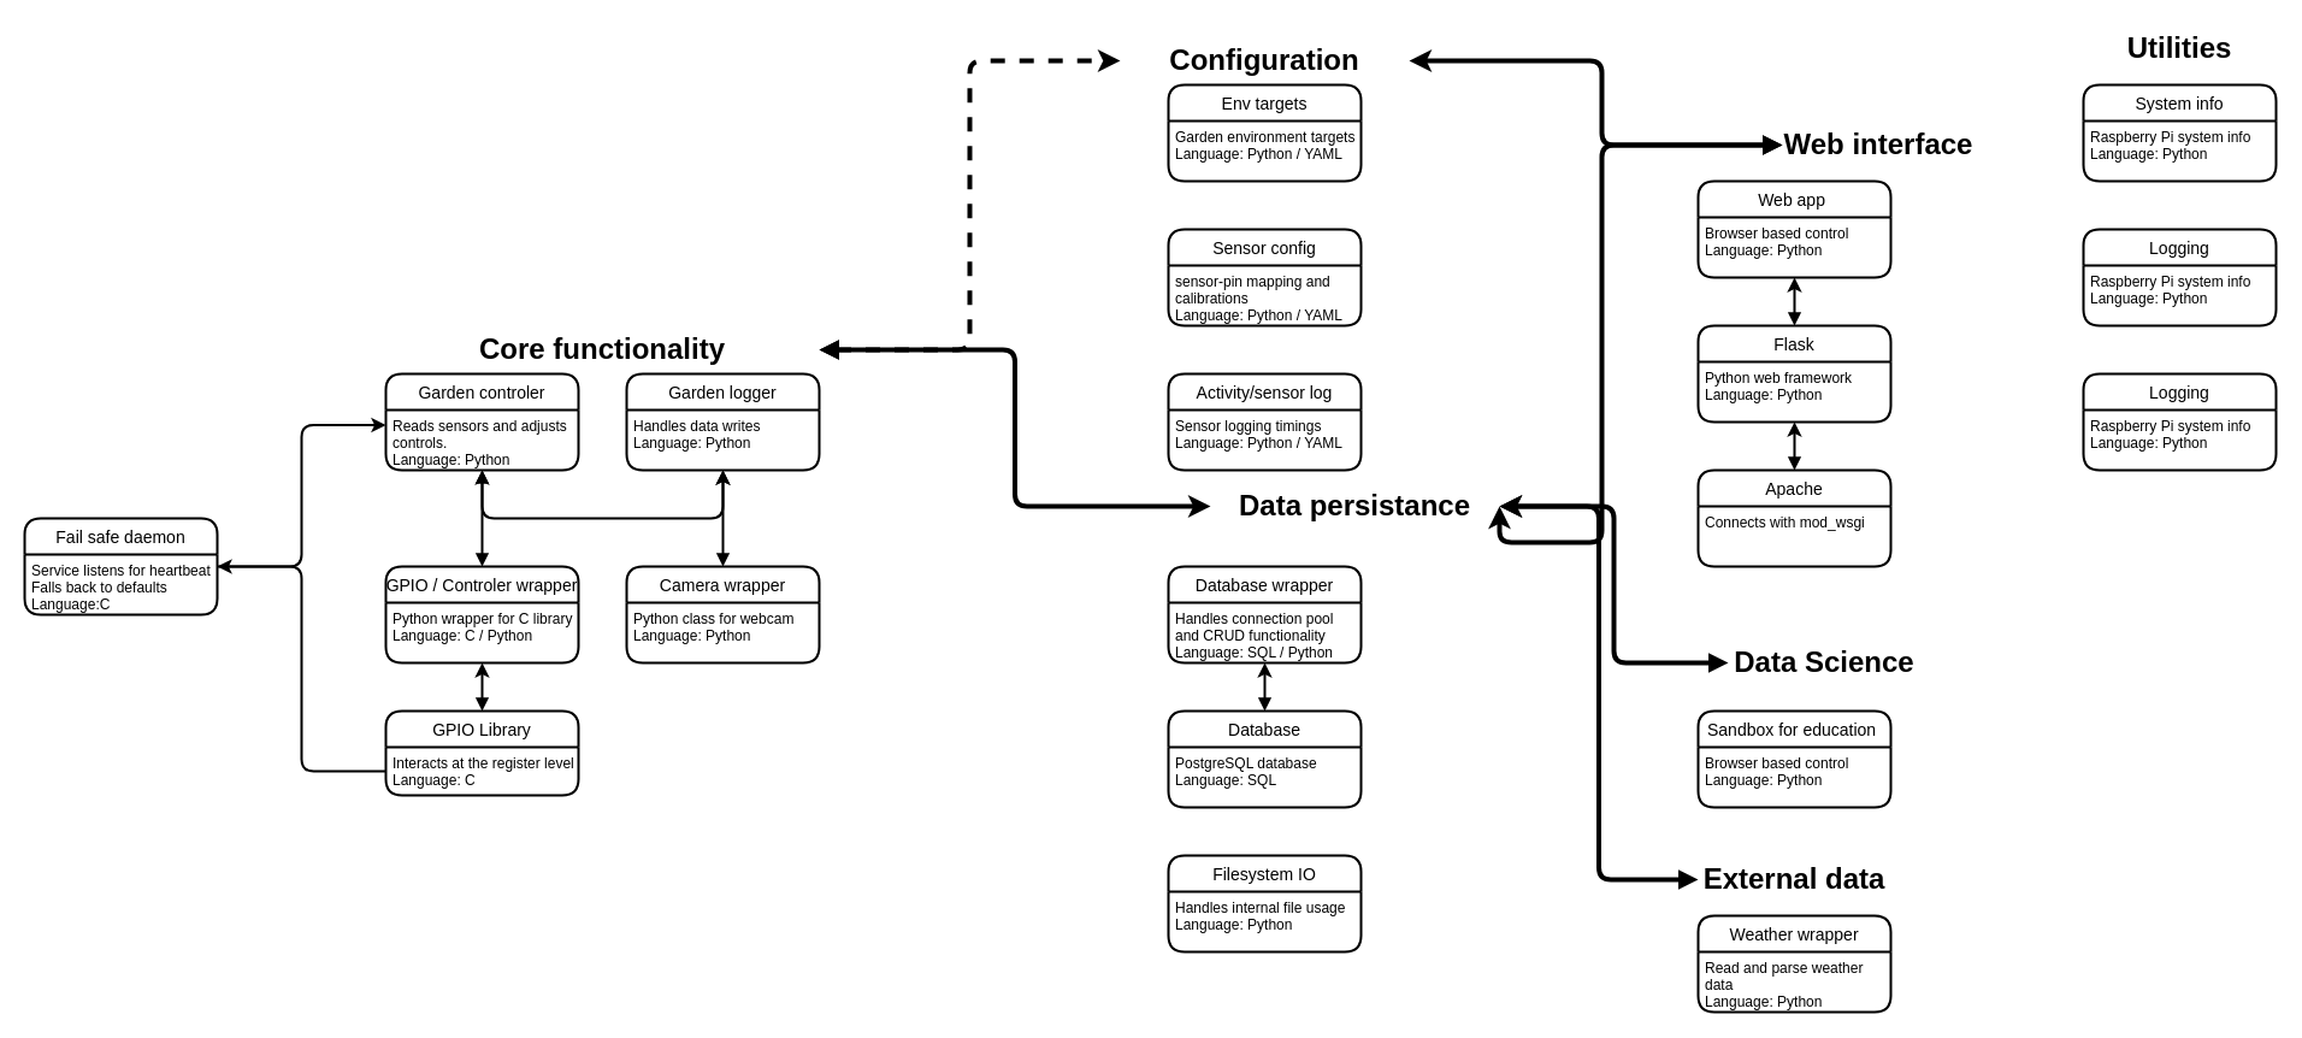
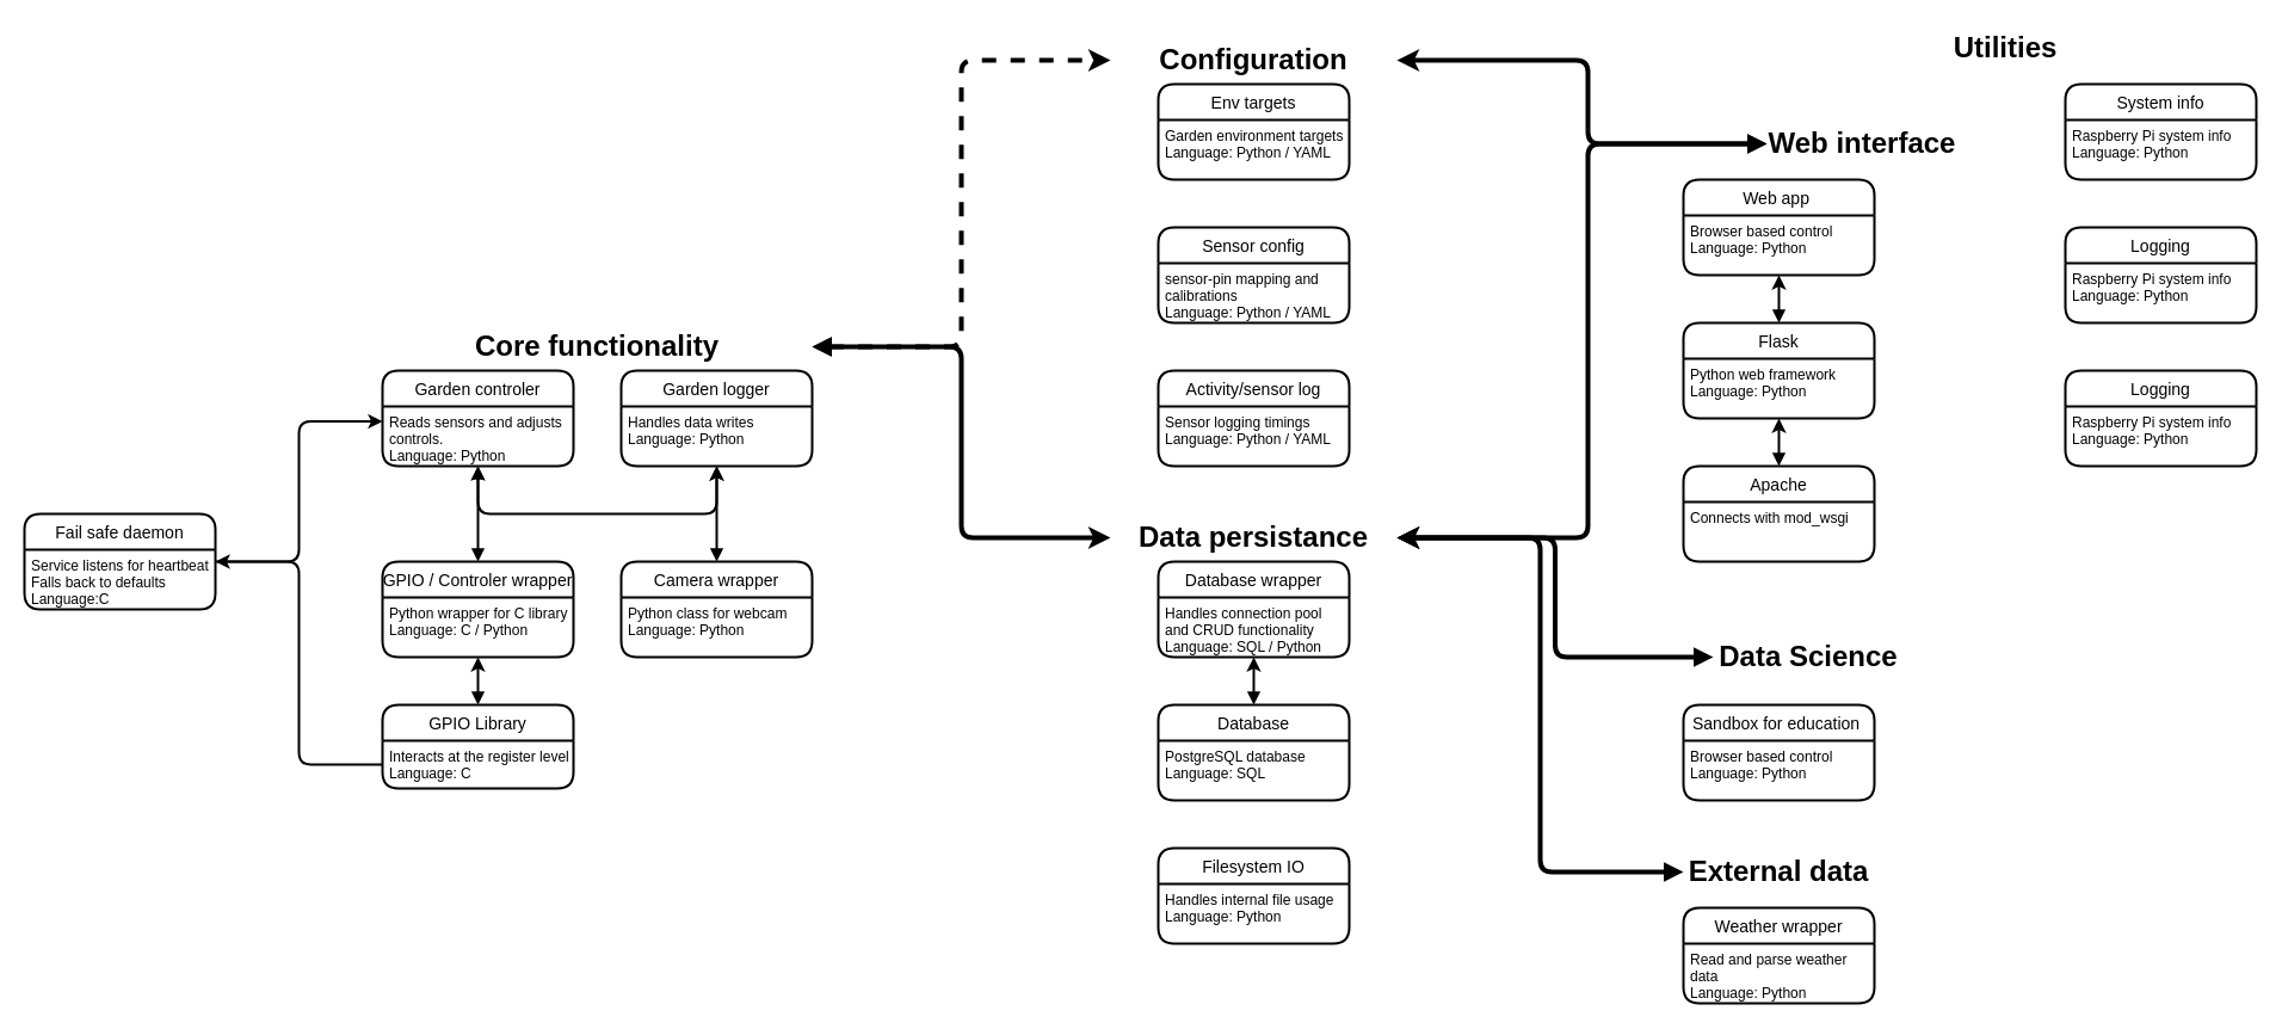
  <mxCell id="0" />
  <mxCell id="1" parent="0" />
  <mxCell id="2" style="edgeStyle=orthogonalEdgeStyle;html=1;entryX=0.5;entryY=1;entryDx=0;entryDy=0;startArrow=block;startFill=1;strokeWidth=2;" parent="1" source="3" target="8" edge="1"><mxGeometry relative="1" as="geometry" /></mxCell>
  <mxCell id="3" value="GPIO Library" style="swimlane;childLayout=stackLayout;horizontal=1;startSize=30;horizontalStack=0;rounded=1;fontSize=14;fontStyle=0;strokeWidth=2;resizeParent=0;resizeLast=1;shadow=0;dashed=0;align=center;" parent="1" vertex="1"><mxGeometry x="320" y="590" width="160" height="70" as="geometry" /></mxCell>
  <mxCell id="4" value="Interacts at the register level&#10;Language: C" style="align=left;strokeColor=none;fillColor=none;spacingLeft=4;fontSize=12;verticalAlign=top;resizable=0;rotatable=0;part=1;" parent="3" vertex="1"><mxGeometry y="30" width="160" height="40" as="geometry" /></mxCell>
  <mxCell id="5" style="edgeStyle=orthogonalEdgeStyle;html=1;entryX=0.5;entryY=1;entryDx=0;entryDy=0;startArrow=block;startFill=1;strokeWidth=2;" parent="1" source="7" target="23" edge="1"><mxGeometry relative="1" as="geometry" /></mxCell>
  <mxCell id="6" style="edgeStyle=orthogonalEdgeStyle;html=1;entryX=0.5;entryY=1;entryDx=0;entryDy=0;startArrow=block;startFill=1;strokeWidth=2;exitX=0.5;exitY=1;exitDx=0;exitDy=0;" parent="1" source="22" target="25" edge="1"><mxGeometry relative="1" as="geometry"><mxPoint x="490" y="450" as="sourcePoint" /><Array as="points"><mxPoint x="400" y="430" /><mxPoint x="600" y="430" /></Array></mxGeometry></mxCell>
  <mxCell id="7" value="GPIO / Controler wrapper" style="swimlane;childLayout=stackLayout;horizontal=1;startSize=30;horizontalStack=0;rounded=1;fontSize=14;fontStyle=0;strokeWidth=2;resizeParent=0;resizeLast=1;shadow=0;dashed=0;align=center;" parent="1" vertex="1"><mxGeometry x="320" y="470" width="160" height="80" as="geometry" /></mxCell>
  <mxCell id="8" value="Python wrapper for C library &#10;Language: C / Python" style="align=left;strokeColor=none;fillColor=none;spacingLeft=4;fontSize=12;verticalAlign=top;resizable=0;rotatable=0;part=1;" parent="7" vertex="1"><mxGeometry y="30" width="160" height="50" as="geometry" /></mxCell>
  <mxCell id="9" style="edgeStyle=none;html=1;startArrow=block;startFill=1;strokeWidth=2;" parent="1" source="10" target="13" edge="1"><mxGeometry relative="1" as="geometry" /></mxCell>
  <mxCell id="10" value="Database" style="swimlane;childLayout=stackLayout;horizontal=1;startSize=30;horizontalStack=0;rounded=1;fontSize=14;fontStyle=0;strokeWidth=2;resizeParent=0;resizeLast=1;shadow=0;dashed=0;align=center;" parent="1" vertex="1"><mxGeometry x="970" y="590" width="160" height="80" as="geometry" /></mxCell>
  <mxCell id="11" value="PostgreSQL database&#10;Language: SQL" style="align=left;strokeColor=none;fillColor=none;spacingLeft=4;fontSize=12;verticalAlign=top;resizable=0;rotatable=0;part=1;" parent="10" vertex="1"><mxGeometry y="30" width="160" height="50" as="geometry" /></mxCell>
  <mxCell id="12" value="Database wrapper" style="swimlane;childLayout=stackLayout;horizontal=1;startSize=30;horizontalStack=0;rounded=1;fontSize=14;fontStyle=0;strokeWidth=2;resizeParent=0;resizeLast=1;shadow=0;dashed=0;align=center;" parent="1" vertex="1"><mxGeometry x="970" y="470" width="160" height="80" as="geometry" /></mxCell>
  <mxCell id="13" value="Handles connection pool &#10;and CRUD functionality&#10;Language: SQL / Python" style="align=left;strokeColor=none;fillColor=none;spacingLeft=4;fontSize=12;verticalAlign=top;resizable=0;rotatable=0;part=1;" parent="12" vertex="1"><mxGeometry y="30" width="160" height="50" as="geometry" /></mxCell>
  <mxCell id="14" style="edgeStyle=none;html=1;entryX=0.5;entryY=1;entryDx=0;entryDy=0;startArrow=block;startFill=1;strokeWidth=2;" parent="1" source="15" target="19" edge="1"><mxGeometry relative="1" as="geometry" /></mxCell>
  <mxCell id="15" value="Apache" style="swimlane;childLayout=stackLayout;horizontal=1;startSize=30;horizontalStack=0;rounded=1;fontSize=14;fontStyle=0;strokeWidth=2;resizeParent=0;resizeLast=1;shadow=0;dashed=0;align=center;" parent="1" vertex="1"><mxGeometry x="1410" y="390" width="160" height="80" as="geometry" /></mxCell>
  <mxCell id="16" value="Connects with mod_wsgi" style="align=left;strokeColor=none;fillColor=none;spacingLeft=4;fontSize=12;verticalAlign=top;resizable=0;rotatable=0;part=1;" parent="15" vertex="1"><mxGeometry y="30" width="160" height="50" as="geometry" /></mxCell>
  <mxCell id="17" style="edgeStyle=none;html=1;entryX=0.5;entryY=1;entryDx=0;entryDy=0;startArrow=block;startFill=1;strokeWidth=2;" parent="1" source="18" target="21" edge="1"><mxGeometry relative="1" as="geometry" /></mxCell>
  <mxCell id="18" value="Flask" style="swimlane;childLayout=stackLayout;horizontal=1;startSize=30;horizontalStack=0;rounded=1;fontSize=14;fontStyle=0;strokeWidth=2;resizeParent=0;resizeLast=1;shadow=0;dashed=0;align=center;" parent="1" vertex="1"><mxGeometry x="1410" y="270" width="160" height="80" as="geometry" /></mxCell>
  <mxCell id="19" value="Python web framework&#10;Language: Python" style="align=left;strokeColor=none;fillColor=none;spacingLeft=4;fontSize=12;verticalAlign=top;resizable=0;rotatable=0;part=1;" parent="18" vertex="1"><mxGeometry y="30" width="160" height="50" as="geometry" /></mxCell>
  <mxCell id="20" value="Web app " style="swimlane;childLayout=stackLayout;horizontal=1;startSize=30;horizontalStack=0;rounded=1;fontSize=14;fontStyle=0;strokeWidth=2;resizeParent=0;resizeLast=1;shadow=0;dashed=0;align=center;" parent="1" vertex="1"><mxGeometry x="1410" y="150" width="160" height="80" as="geometry" /></mxCell>
  <mxCell id="21" value="Browser based control&#10;Language: Python" style="align=left;strokeColor=none;fillColor=none;spacingLeft=4;fontSize=12;verticalAlign=top;resizable=0;rotatable=0;part=1;" parent="20" vertex="1"><mxGeometry y="30" width="160" height="50" as="geometry" /></mxCell>
  <mxCell id="22" value="Garden controler" style="swimlane;childLayout=stackLayout;horizontal=1;startSize=30;horizontalStack=0;rounded=1;fontSize=14;fontStyle=0;strokeWidth=2;resizeParent=0;resizeLast=1;shadow=0;dashed=0;align=center;" parent="1" vertex="1"><mxGeometry x="320" y="310" width="160" height="80" as="geometry" /></mxCell>
  <mxCell id="23" value="Reads sensors and adjusts&#10;controls. &#10;Language: Python" style="align=left;strokeColor=none;fillColor=none;spacingLeft=4;fontSize=12;verticalAlign=top;resizable=0;rotatable=0;part=1;" parent="22" vertex="1"><mxGeometry y="30" width="160" height="50" as="geometry" /></mxCell>
  <mxCell id="24" value="Garden logger" style="swimlane;childLayout=stackLayout;horizontal=1;startSize=30;horizontalStack=0;rounded=1;fontSize=14;fontStyle=0;strokeWidth=2;resizeParent=0;resizeLast=1;shadow=0;dashed=0;align=center;" parent="1" vertex="1"><mxGeometry x="520" y="310" width="160" height="80" as="geometry" /></mxCell>
  <mxCell id="25" value="Handles data writes &#10;Language: Python" style="align=left;strokeColor=none;fillColor=none;spacingLeft=4;fontSize=12;verticalAlign=top;resizable=0;rotatable=0;part=1;" parent="24" vertex="1"><mxGeometry y="30" width="160" height="50" as="geometry" /></mxCell>
  <mxCell id="26" style="edgeStyle=orthogonalEdgeStyle;html=1;entryX=0.5;entryY=1;entryDx=0;entryDy=0;startArrow=block;startFill=1;strokeWidth=2;" parent="1" source="27" target="25" edge="1"><mxGeometry relative="1" as="geometry" /></mxCell>
  <mxCell id="27" value="Camera wrapper" style="swimlane;childLayout=stackLayout;horizontal=1;startSize=30;horizontalStack=0;rounded=1;fontSize=14;fontStyle=0;strokeWidth=2;resizeParent=0;resizeLast=1;shadow=0;dashed=0;align=center;" parent="1" vertex="1"><mxGeometry x="520" y="470" width="160" height="80" as="geometry" /></mxCell>
  <mxCell id="28" value="Python class for webcam&#10;Language: Python" style="align=left;strokeColor=none;fillColor=none;spacingLeft=4;fontSize=12;verticalAlign=top;resizable=0;rotatable=0;part=1;" parent="27" vertex="1"><mxGeometry y="30" width="160" height="50" as="geometry" /></mxCell>
  <mxCell id="29" value="Filesystem IO" style="swimlane;childLayout=stackLayout;horizontal=1;startSize=30;horizontalStack=0;rounded=1;fontSize=14;fontStyle=0;strokeWidth=2;resizeParent=0;resizeLast=1;shadow=0;dashed=0;align=center;" parent="1" vertex="1"><mxGeometry x="970" y="710" width="160" height="80" as="geometry" /></mxCell>
  <mxCell id="30" value="Handles internal file usage&#10;Language: Python" style="align=left;strokeColor=none;fillColor=none;spacingLeft=4;fontSize=12;verticalAlign=top;resizable=0;rotatable=0;part=1;" parent="29" vertex="1"><mxGeometry y="30" width="160" height="50" as="geometry" /></mxCell>
- <mxCell id="31" value="&lt;b&gt;&lt;font style=&quot;font-size: 24px&quot;&gt;Data persistance&lt;/font&gt;&lt;/b&gt;" style="text;html=1;strokeColor=none;fillColor=none;align=center;verticalAlign=middle;whiteSpace=wrap;rounded=0;" parent="1" vertex="1"><mxGeometry x="1005" y="400" width="240" height="40" as="geometry" /></mxCell>
+ <mxCell id="31" value="&lt;b&gt;&lt;font style=&quot;font-size: 24px&quot;&gt;Data persistance&lt;/font&gt;&lt;/b&gt;" style="text;html=1;strokeColor=none;fillColor=none;align=center;verticalAlign=middle;whiteSpace=wrap;rounded=0;" parent="1" vertex="1"><mxGeometry x="930" y="430" width="240" height="40" as="geometry" /></mxCell>
  <mxCell id="32" style="edgeStyle=orthogonalEdgeStyle;html=1;fontSize=24;startArrow=block;startFill=1;strokeWidth=4;entryX=0;entryY=0.5;entryDx=0;entryDy=0;dashed=1;" parent="1" source="34" target="38" edge="1"><mxGeometry relative="1" as="geometry"><mxPoint x="710" y="80" as="targetPoint" /></mxGeometry></mxCell>
  <mxCell id="33" style="edgeStyle=orthogonalEdgeStyle;html=1;entryX=0;entryY=0.5;entryDx=0;entryDy=0;fontSize=24;startArrow=block;startFill=1;strokeWidth=4;" parent="1" source="34" target="31" edge="1"><mxGeometry relative="1" as="geometry" /></mxCell>
  <mxCell id="34" value="&lt;b&gt;&lt;font style=&quot;font-size: 24px&quot;&gt;Core functionality&lt;/font&gt;&lt;/b&gt;" style="text;html=1;strokeColor=none;fillColor=none;align=center;verticalAlign=middle;whiteSpace=wrap;rounded=0;" parent="1" vertex="1"><mxGeometry x="320" y="270" width="360" height="40" as="geometry" /></mxCell>
  <mxCell id="35" style="edgeStyle=orthogonalEdgeStyle;html=1;entryX=1;entryY=0.5;entryDx=0;entryDy=0;fontSize=24;startArrow=block;startFill=1;strokeWidth=4;" parent="1" source="37" target="38" edge="1"><mxGeometry relative="1" as="geometry"><Array as="points"><mxPoint x="1330" y="120" /><mxPoint x="1330" y="50" /></Array></mxGeometry></mxCell>
  <mxCell id="36" style="edgeStyle=orthogonalEdgeStyle;html=1;entryX=1;entryY=0.5;entryDx=0;entryDy=0;fontSize=24;startArrow=block;startFill=1;strokeWidth=4;" parent="1" source="37" target="31" edge="1"><mxGeometry relative="1" as="geometry"><Array as="points"><mxPoint x="1330" y="120" /><mxPoint x="1330" y="450" /></Array></mxGeometry></mxCell>
  <mxCell id="37" value="&lt;b&gt;&lt;font style=&quot;font-size: 24px&quot;&gt;Web interface&lt;/font&gt;&lt;/b&gt;" style="text;html=1;strokeColor=none;fillColor=none;align=center;verticalAlign=middle;whiteSpace=wrap;rounded=0;" parent="1" vertex="1"><mxGeometry x="1480" y="100" width="160" height="40" as="geometry" /></mxCell>
  <mxCell id="38" value="&lt;b&gt;&lt;font style=&quot;font-size: 24px&quot;&gt;Configuration&lt;/font&gt;&lt;/b&gt;" style="text;html=1;strokeColor=none;fillColor=none;align=center;verticalAlign=middle;whiteSpace=wrap;rounded=0;" parent="1" vertex="1"><mxGeometry x="930" y="30" width="240" height="40" as="geometry" /></mxCell>
  <mxCell id="39" value="Sensor config" style="swimlane;childLayout=stackLayout;horizontal=1;startSize=30;horizontalStack=0;rounded=1;fontSize=14;fontStyle=0;strokeWidth=2;resizeParent=0;resizeLast=1;shadow=0;dashed=0;align=center;" parent="1" vertex="1"><mxGeometry x="970" y="190" width="160" height="80" as="geometry" /></mxCell>
  <mxCell id="40" value="sensor-pin mapping and &#10;calibrations&#10;Language: Python / YAML" style="align=left;strokeColor=none;fillColor=none;spacingLeft=4;fontSize=12;verticalAlign=top;resizable=0;rotatable=0;part=1;" parent="39" vertex="1"><mxGeometry y="30" width="160" height="50" as="geometry" /></mxCell>
  <mxCell id="41" value="Env targets" style="swimlane;childLayout=stackLayout;horizontal=1;startSize=30;horizontalStack=0;rounded=1;fontSize=14;fontStyle=0;strokeWidth=2;resizeParent=0;resizeLast=1;shadow=0;dashed=0;align=center;" parent="1" vertex="1"><mxGeometry x="970" y="70" width="160" height="80" as="geometry" /></mxCell>
  <mxCell id="42" value="Garden environment targets&#10;Language: Python / YAML" style="align=left;strokeColor=none;fillColor=none;spacingLeft=4;fontSize=12;verticalAlign=top;resizable=0;rotatable=0;part=1;" parent="41" vertex="1"><mxGeometry y="30" width="160" height="50" as="geometry" /></mxCell>
  <mxCell id="43" value="Activity/sensor log" style="swimlane;childLayout=stackLayout;horizontal=1;startSize=30;horizontalStack=0;rounded=1;fontSize=14;fontStyle=0;strokeWidth=2;resizeParent=0;resizeLast=1;shadow=0;dashed=0;align=center;" parent="1" vertex="1"><mxGeometry x="970" y="310" width="160" height="80" as="geometry" /></mxCell>
  <mxCell id="44" value="Sensor logging timings&#10;Language: Python / YAML" style="align=left;strokeColor=none;fillColor=none;spacingLeft=4;fontSize=12;verticalAlign=top;resizable=0;rotatable=0;part=1;" parent="43" vertex="1"><mxGeometry y="30" width="160" height="50" as="geometry" /></mxCell>
  <mxCell id="45" value="Sandbox for education " style="swimlane;childLayout=stackLayout;horizontal=1;startSize=30;horizontalStack=0;rounded=1;fontSize=14;fontStyle=0;strokeWidth=2;resizeParent=0;resizeLast=1;shadow=0;dashed=0;align=center;" parent="1" vertex="1"><mxGeometry x="1410" y="590" width="160" height="80" as="geometry" /></mxCell>
  <mxCell id="46" value="Browser based control&#10;Language: Python" style="align=left;strokeColor=none;fillColor=none;spacingLeft=4;fontSize=12;verticalAlign=top;resizable=0;rotatable=0;part=1;" parent="45" vertex="1"><mxGeometry y="30" width="160" height="50" as="geometry" /></mxCell>
  <mxCell id="47" style="edgeStyle=orthogonalEdgeStyle;html=1;entryX=1;entryY=0.5;entryDx=0;entryDy=0;fontSize=24;startArrow=block;startFill=1;strokeWidth=4;" parent="1" source="48" target="31" edge="1"><mxGeometry relative="1" as="geometry" /></mxCell>
  <mxCell id="48" value="&lt;b&gt;&lt;font style=&quot;font-size: 24px&quot;&gt;Data Science&lt;/font&gt;&lt;/b&gt;" style="text;html=1;strokeColor=none;fillColor=none;align=center;verticalAlign=middle;whiteSpace=wrap;rounded=0;" parent="1" vertex="1"><mxGeometry x="1435" y="530" width="160" height="40" as="geometry" /></mxCell>
  <mxCell id="49" value="Weather wrapper" style="swimlane;childLayout=stackLayout;horizontal=1;startSize=30;horizontalStack=0;rounded=1;fontSize=14;fontStyle=0;strokeWidth=2;resizeParent=0;resizeLast=1;shadow=0;dashed=0;align=center;" parent="1" vertex="1"><mxGeometry x="1410" y="760" width="160" height="80" as="geometry" /></mxCell>
  <mxCell id="50" value="Read and parse weather &#10;data&#10;Language: Python" style="align=left;strokeColor=none;fillColor=none;spacingLeft=4;fontSize=12;verticalAlign=top;resizable=0;rotatable=0;part=1;" parent="49" vertex="1"><mxGeometry y="30" width="160" height="50" as="geometry" /></mxCell>
  <mxCell id="51" style="edgeStyle=orthogonalEdgeStyle;html=1;entryX=1;entryY=0.5;entryDx=0;entryDy=0;fontSize=24;startArrow=block;startFill=1;strokeWidth=4;" parent="1" source="52" target="31" edge="1"><mxGeometry relative="1" as="geometry" /></mxCell>
  <mxCell id="52" value="&lt;b&gt;&lt;font style=&quot;font-size: 24px&quot;&gt;External data&lt;/font&gt;&lt;/b&gt;" style="text;html=1;strokeColor=none;fillColor=none;align=center;verticalAlign=middle;whiteSpace=wrap;rounded=0;" parent="1" vertex="1"><mxGeometry x="1410" y="710" width="160" height="40" as="geometry" /></mxCell>
  <mxCell id="53" value="System info" style="swimlane;childLayout=stackLayout;horizontal=1;startSize=30;horizontalStack=0;rounded=1;fontSize=14;fontStyle=0;strokeWidth=2;resizeParent=0;resizeLast=1;shadow=0;dashed=0;align=center;" parent="1" vertex="1"><mxGeometry x="1730" y="70" width="160" height="80" as="geometry" /></mxCell>
  <mxCell id="54" value="Raspberry Pi system info&#10;Language: Python" style="align=left;strokeColor=none;fillColor=none;spacingLeft=4;fontSize=12;verticalAlign=top;resizable=0;rotatable=0;part=1;" parent="53" vertex="1"><mxGeometry y="30" width="160" height="50" as="geometry" /></mxCell>
- <mxCell id="55" value="&lt;b&gt;&lt;font style=&quot;font-size: 24px&quot;&gt;Utilities&lt;/font&gt;&lt;/b&gt;" style="text;html=1;strokeColor=none;fillColor=none;align=center;verticalAlign=middle;whiteSpace=wrap;rounded=0;" parent="1" vertex="1"><mxGeometry x="1730" y="20" width="160" height="40" as="geometry" /></mxCell>
+ <mxCell id="55" value="&lt;b&gt;&lt;font style=&quot;font-size: 24px&quot;&gt;Utilities&lt;/font&gt;&lt;/b&gt;" style="text;html=1;strokeColor=none;fillColor=none;align=center;verticalAlign=middle;whiteSpace=wrap;rounded=0;" parent="1" vertex="1"><mxGeometry x="1600" y="20" width="160" height="40" as="geometry" /></mxCell>
  <mxCell id="56" value="Logging" style="swimlane;childLayout=stackLayout;horizontal=1;startSize=30;horizontalStack=0;rounded=1;fontSize=14;fontStyle=0;strokeWidth=2;resizeParent=0;resizeLast=1;shadow=0;dashed=0;align=center;" parent="1" vertex="1"><mxGeometry x="1730" y="190" width="160" height="80" as="geometry" /></mxCell>
  <mxCell id="57" value="Raspberry Pi system info&#10;Language: Python" style="align=left;strokeColor=none;fillColor=none;spacingLeft=4;fontSize=12;verticalAlign=top;resizable=0;rotatable=0;part=1;" parent="56" vertex="1"><mxGeometry y="30" width="160" height="50" as="geometry" /></mxCell>
  <mxCell id="58" value="Logging" style="swimlane;childLayout=stackLayout;horizontal=1;startSize=30;horizontalStack=0;rounded=1;fontSize=14;fontStyle=0;strokeWidth=2;resizeParent=0;resizeLast=1;shadow=0;dashed=0;align=center;" parent="1" vertex="1"><mxGeometry x="1730" y="310" width="160" height="80" as="geometry" /></mxCell>
  <mxCell id="59" value="Raspberry Pi system info&#10;Language: Python" style="align=left;strokeColor=none;fillColor=none;spacingLeft=4;fontSize=12;verticalAlign=top;resizable=0;rotatable=0;part=1;" parent="58" vertex="1"><mxGeometry y="30" width="160" height="50" as="geometry" /></mxCell>
  <mxCell id="60" style="edgeStyle=orthogonalEdgeStyle;rounded=1;orthogonalLoop=1;jettySize=auto;html=1;entryX=0;entryY=0.25;entryDx=0;entryDy=0;strokeWidth=2;sourcePerimeterSpacing=0;startArrow=none;startFill=0;" edge="1" parent="1" source="61" target="23"><mxGeometry relative="1" as="geometry" /></mxCell>
  <mxCell id="61" value="Fail safe daemon" style="swimlane;childLayout=stackLayout;horizontal=1;startSize=30;horizontalStack=0;rounded=1;fontSize=14;fontStyle=0;strokeWidth=2;resizeParent=0;resizeLast=1;shadow=0;dashed=0;align=center;" vertex="1" parent="1"><mxGeometry x="20" y="430" width="160" height="80" as="geometry" /></mxCell>
  <mxCell id="62" value="Service listens for heartbeat &#10;Falls back to defaults&#10;Language:C" style="align=left;strokeColor=none;fillColor=none;spacingLeft=4;fontSize=12;verticalAlign=top;resizable=0;rotatable=0;part=1;" vertex="1" parent="61"><mxGeometry y="30" width="160" height="50" as="geometry" /></mxCell>
  <mxCell id="63" style="edgeStyle=orthogonalEdgeStyle;rounded=1;orthogonalLoop=1;jettySize=auto;html=1;entryX=1;entryY=0.5;entryDx=0;entryDy=0;strokeWidth=2;startArrow=none;startFill=0;sourcePerimeterSpacing=0;" edge="1" parent="1" source="4" target="61"><mxGeometry relative="1" as="geometry" /></mxCell>
